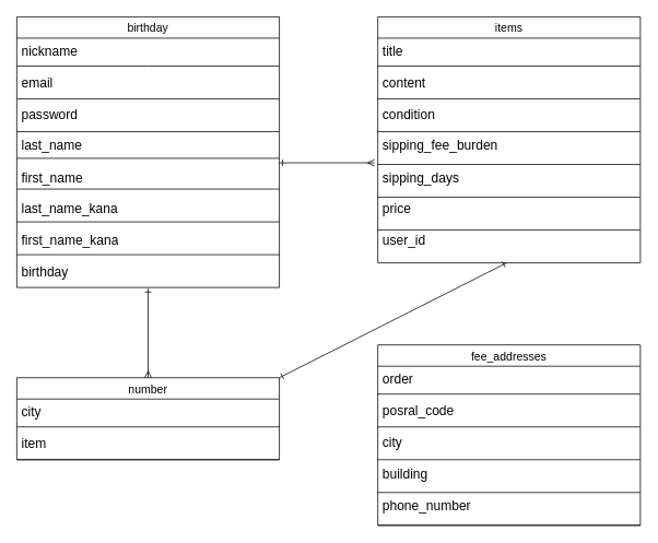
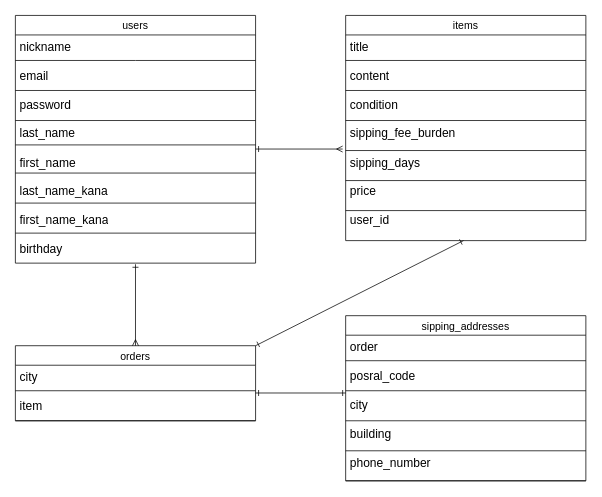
  <mxCell id="0" />
  <mxCell id="1" parent="0" />
- <mxCell id="2" value="birthday" style="swimlane;fontStyle=0;childLayout=stackLayout;horizontal=1;startSize=26;horizontalStack=0;resizeParent=1;resizeParentMax=0;resizeLast=0;collapsible=1;marginBottom=0;align=center;fontSize=14;" vertex="1" parent="1"><mxGeometry x="20" y="20" width="320" height="330" as="geometry" /></mxCell>
+ <mxCell id="2" value="users" style="swimlane;fontStyle=0;childLayout=stackLayout;horizontal=1;startSize=26;horizontalStack=0;resizeParent=1;resizeParentMax=0;resizeLast=0;collapsible=1;marginBottom=0;align=center;fontSize=14;" vertex="1" parent="1"><mxGeometry x="20" y="20" width="320" height="330" as="geometry" /></mxCell>
  <mxCell id="3" value="" style="endArrow=none;html=1;rounded=0;" edge="1" parent="2" target="9"><mxGeometry relative="1" as="geometry"><mxPoint y="60" as="sourcePoint" /><mxPoint x="160" y="60" as="targetPoint" /><Array as="points" /></mxGeometry></mxCell>
  <mxCell id="4" value="" style="endArrow=none;html=1;rounded=0;" edge="1" parent="2"><mxGeometry relative="1" as="geometry"><mxPoint y="60" as="sourcePoint" /><mxPoint x="160" y="60" as="targetPoint" /></mxGeometry></mxCell>
  <mxCell id="5" value="" style="endArrow=none;html=1;rounded=0;" edge="1" parent="2"><mxGeometry relative="1" as="geometry"><mxPoint x="160" y="60" as="sourcePoint" /><mxPoint x="320" y="60" as="targetPoint" /></mxGeometry></mxCell>
  <mxCell id="6" value="" style="endArrow=none;html=1;rounded=0;" edge="1" parent="2"><mxGeometry relative="1" as="geometry"><mxPoint y="100" as="sourcePoint" /><mxPoint x="320" y="100" as="targetPoint" /></mxGeometry></mxCell>
  <mxCell id="7" value="" style="endArrow=none;html=1;rounded=0;" edge="1" parent="2"><mxGeometry relative="1" as="geometry"><mxPoint y="140" as="sourcePoint" /><mxPoint x="320" y="140" as="targetPoint" /></mxGeometry></mxCell>
  <mxCell id="8" value="" style="endArrow=none;html=1;rounded=0;" edge="1" parent="2"><mxGeometry relative="1" as="geometry"><mxPoint y="172.5" as="sourcePoint" /><mxPoint x="320" y="172.5" as="targetPoint" /></mxGeometry></mxCell>
  <mxCell id="9" value="&lt;font style=&quot;&quot;&gt;&lt;font style=&quot;font-size: 16px;&quot;&gt;&lt;font style=&quot;&quot;&gt;nickname&lt;br&gt;&lt;/font&gt;&lt;br&gt;email&lt;br&gt;&lt;br&gt;password&lt;br&gt;&lt;br&gt;last_name&lt;/font&gt;&lt;/font&gt;&lt;div&gt;&lt;font style=&quot;&quot;&gt;&lt;font style=&quot;font-size: 16px;&quot;&gt;&lt;br&gt;&lt;/font&gt;&lt;/font&gt;&lt;/div&gt;&lt;div&gt;&lt;font style=&quot;&quot;&gt;&lt;font style=&quot;font-size: 16px;&quot;&gt;first_name&lt;/font&gt;&lt;/font&gt;&lt;/div&gt;&lt;div&gt;&lt;font style=&quot;&quot;&gt;&lt;font style=&quot;font-size: 16px;&quot;&gt;&lt;br&gt;&lt;/font&gt;&lt;/font&gt;&lt;/div&gt;&lt;div&gt;&lt;font style=&quot;&quot;&gt;&lt;font style=&quot;font-size: 16px;&quot;&gt;last_name_kana&lt;/font&gt;&lt;/font&gt;&lt;/div&gt;&lt;div&gt;&lt;font style=&quot;&quot;&gt;&lt;font style=&quot;font-size: 16px;&quot;&gt;&lt;br&gt;&lt;/font&gt;&lt;/font&gt;&lt;/div&gt;&lt;div&gt;&lt;font style=&quot;&quot;&gt;&lt;font style=&quot;font-size: 16px;&quot;&gt;first_name_kana&lt;/font&gt;&lt;/font&gt;&lt;/div&gt;&lt;div&gt;&lt;font style=&quot;&quot;&gt;&lt;font style=&quot;font-size: 16px;&quot;&gt;&lt;br&gt;&lt;/font&gt;&lt;/font&gt;&lt;/div&gt;&lt;div&gt;&lt;font style=&quot;&quot;&gt;&lt;font style=&quot;font-size: 16px;&quot;&gt;birthday&lt;/font&gt;&lt;/font&gt;&lt;/div&gt;&lt;div&gt;&lt;font style=&quot;&quot;&gt;&lt;font style=&quot;font-size: 16px;&quot;&gt;&lt;br&gt;&lt;br&gt;&lt;br&gt;&lt;br&gt;&lt;br&gt;&lt;br&gt;&lt;/font&gt;&lt;br&gt;&lt;/font&gt;&lt;/div&gt;" style="text;strokeColor=none;fillColor=none;spacingLeft=4;spacingRight=4;overflow=hidden;rotatable=0;points=[[0,0.5],[1,0.5]];portConstraint=eastwest;fontSize=12;whiteSpace=wrap;html=1;" vertex="1" parent="2"><mxGeometry y="26" width="320" height="304" as="geometry" /></mxCell>
  <mxCell id="10" value="" style="endArrow=none;html=1;rounded=0;" edge="1" parent="2"><mxGeometry relative="1" as="geometry"><mxPoint y="210" as="sourcePoint" /><mxPoint x="320" y="210" as="targetPoint" /></mxGeometry></mxCell>
  <mxCell id="11" value="" style="endArrow=none;html=1;rounded=0;" edge="1" parent="2"><mxGeometry relative="1" as="geometry"><mxPoint y="250" as="sourcePoint" /><mxPoint x="320" y="250" as="targetPoint" /></mxGeometry></mxCell>
  <mxCell id="12" value="" style="endArrow=none;html=1;rounded=0;" edge="1" parent="2"><mxGeometry relative="1" as="geometry"><mxPoint y="290" as="sourcePoint" /><mxPoint x="320" y="290" as="targetPoint" /></mxGeometry></mxCell>
  <mxCell id="13" value="items" style="swimlane;fontStyle=0;childLayout=stackLayout;horizontal=1;startSize=26;horizontalStack=0;resizeParent=1;resizeParentMax=0;resizeLast=0;collapsible=1;marginBottom=0;align=center;fontSize=14;" vertex="1" parent="1"><mxGeometry x="460" y="20" width="320" height="300" as="geometry" /></mxCell>
  <mxCell id="14" value="" style="endArrow=none;html=1;rounded=0;" edge="1" parent="13"><mxGeometry relative="1" as="geometry"><mxPoint y="60" as="sourcePoint" /><mxPoint x="320" y="60" as="targetPoint" /></mxGeometry></mxCell>
  <mxCell id="15" value="" style="endArrow=none;html=1;rounded=0;" edge="1" parent="13"><mxGeometry relative="1" as="geometry"><mxPoint y="100" as="sourcePoint" /><mxPoint x="320" y="100" as="targetPoint" /></mxGeometry></mxCell>
  <mxCell id="16" value="" style="endArrow=none;html=1;rounded=0;" edge="1" parent="13"><mxGeometry relative="1" as="geometry"><mxPoint y="140" as="sourcePoint" /><mxPoint x="320" y="140" as="targetPoint" /></mxGeometry></mxCell>
  <mxCell id="17" value="&lt;font style=&quot;font-size: 16px;&quot;&gt;title&lt;/font&gt;&lt;div&gt;&lt;font style=&quot;font-size: 16px;&quot;&gt;&lt;br&gt;&lt;/font&gt;&lt;/div&gt;&lt;div&gt;&lt;font style=&quot;font-size: 16px;&quot;&gt;content&lt;/font&gt;&lt;/div&gt;&lt;div&gt;&lt;font style=&quot;font-size: 16px;&quot;&gt;&lt;br&gt;&lt;/font&gt;&lt;/div&gt;&lt;div&gt;&lt;font style=&quot;font-size: 16px;&quot;&gt;condition&lt;/font&gt;&lt;/div&gt;&lt;div&gt;&lt;font style=&quot;font-size: 16px;&quot;&gt;&lt;br&gt;&lt;/font&gt;&lt;/div&gt;&lt;div&gt;&lt;font style=&quot;font-size: 16px;&quot;&gt;sipping_fee_burden&lt;/font&gt;&lt;/div&gt;&lt;div&gt;&lt;font style=&quot;font-size: 16px;&quot;&gt;&lt;br&gt;&lt;/font&gt;&lt;/div&gt;&lt;div&gt;&lt;font style=&quot;font-size: 16px;&quot;&gt;sipping_days&lt;/font&gt;&lt;/div&gt;&lt;div&gt;&lt;font style=&quot;font-size: 16px;&quot;&gt;&lt;br&gt;&lt;/font&gt;&lt;/div&gt;&lt;div&gt;&lt;font style=&quot;font-size: 16px;&quot;&gt;price&lt;/font&gt;&lt;/div&gt;&lt;div&gt;&lt;font style=&quot;font-size: 16px;&quot;&gt;&lt;br&gt;&lt;/font&gt;&lt;/div&gt;&lt;div&gt;&lt;font style=&quot;font-size: 16px;&quot;&gt;user_id&lt;/font&gt;&lt;/div&gt;&lt;div&gt;&lt;font style=&quot;font-size: 16px;&quot;&gt;&lt;br&gt;&lt;/font&gt;&lt;/div&gt;" style="text;strokeColor=none;fillColor=none;spacingLeft=4;spacingRight=4;overflow=hidden;rotatable=0;points=[[0,0.5],[1,0.5]];portConstraint=eastwest;fontSize=12;whiteSpace=wrap;html=1;" vertex="1" parent="13"><mxGeometry y="26" width="320" height="274" as="geometry" /></mxCell>
  <mxCell id="18" value="" style="endArrow=none;html=1;rounded=0;" edge="1" parent="13"><mxGeometry relative="1" as="geometry"><mxPoint y="180" as="sourcePoint" /><mxPoint x="320" y="180" as="targetPoint" /></mxGeometry></mxCell>
  <mxCell id="19" value="" style="endArrow=none;html=1;rounded=0;" edge="1" parent="13"><mxGeometry relative="1" as="geometry"><mxPoint y="220" as="sourcePoint" /><mxPoint x="320" y="220" as="targetPoint" /></mxGeometry></mxCell>
  <mxCell id="20" value="" style="endArrow=none;html=1;rounded=0;" edge="1" parent="13"><mxGeometry relative="1" as="geometry"><mxPoint y="260" as="sourcePoint" /><mxPoint x="320" y="260" as="targetPoint" /></mxGeometry></mxCell>
- <mxCell id="21" value="number" style="swimlane;fontStyle=0;childLayout=stackLayout;horizontal=1;startSize=26;horizontalStack=0;resizeParent=1;resizeParentMax=0;resizeLast=0;collapsible=1;marginBottom=0;align=center;fontSize=14;" vertex="1" parent="1"><mxGeometry x="20" y="460" width="320" height="100" as="geometry" /></mxCell>
+ <mxCell id="21" value="orders" style="swimlane;fontStyle=0;childLayout=stackLayout;horizontal=1;startSize=26;horizontalStack=0;resizeParent=1;resizeParentMax=0;resizeLast=0;collapsible=1;marginBottom=0;align=center;fontSize=14;" vertex="1" parent="1"><mxGeometry x="20" y="460" width="320" height="100" as="geometry" /></mxCell>
  <mxCell id="22" value="" style="endArrow=none;html=1;rounded=0;" edge="1" parent="21"><mxGeometry relative="1" as="geometry"><mxPoint y="60" as="sourcePoint" /><mxPoint x="320" y="60" as="targetPoint" /></mxGeometry></mxCell>
  <mxCell id="23" value="" style="endArrow=none;html=1;rounded=0;" edge="1" parent="21"><mxGeometry relative="1" as="geometry"><mxPoint y="100" as="sourcePoint" /><mxPoint x="320" y="100" as="targetPoint" /></mxGeometry></mxCell>
  <mxCell id="24" value="&lt;font style=&quot;font-size: 16px;&quot;&gt;city&lt;/font&gt;&lt;div&gt;&lt;font style=&quot;font-size: 16px;&quot;&gt;&lt;br&gt;&lt;/font&gt;&lt;/div&gt;&lt;div&gt;&lt;font style=&quot;font-size: 16px;&quot;&gt;item&lt;/font&gt;&lt;/div&gt;&lt;div&gt;&lt;br&gt;&lt;/div&gt;&lt;div&gt;&lt;font style=&quot;font-size: 16px;&quot;&gt;&lt;br&gt;&lt;/font&gt;&lt;/div&gt;" style="text;strokeColor=none;fillColor=none;spacingLeft=4;spacingRight=4;overflow=hidden;rotatable=0;points=[[0,0.5],[1,0.5]];portConstraint=eastwest;fontSize=12;whiteSpace=wrap;html=1;" vertex="1" parent="21"><mxGeometry y="26" width="320" height="74" as="geometry" /></mxCell>
  <mxCell id="25" style="edgeStyle=none;html=1;exitX=1;exitY=0.5;exitDx=0;exitDy=0;endArrow=ERmany;endFill=0;startArrow=ERone;startFill=0;" edge="1" parent="1" source="9"><mxGeometry relative="1" as="geometry"><mxPoint x="456" y="198" as="targetPoint" /></mxGeometry></mxCell>
- <mxCell id="26" value="fee_addresses" style="swimlane;fontStyle=0;childLayout=stackLayout;horizontal=1;startSize=26;horizontalStack=0;resizeParent=1;resizeParentMax=0;resizeLast=0;collapsible=1;marginBottom=0;align=center;fontSize=14;" vertex="1" parent="1"><mxGeometry x="460" y="420" width="320" height="220" as="geometry" /></mxCell>
+ <mxCell id="26" value="sipping_addresses" style="swimlane;fontStyle=0;childLayout=stackLayout;horizontal=1;startSize=26;horizontalStack=0;resizeParent=1;resizeParentMax=0;resizeLast=0;collapsible=1;marginBottom=0;align=center;fontSize=14;" vertex="1" parent="1"><mxGeometry x="460" y="420" width="320" height="220" as="geometry" /></mxCell>
  <mxCell id="27" value="" style="endArrow=none;html=1;rounded=0;" edge="1" parent="26"><mxGeometry relative="1" as="geometry"><mxPoint y="60" as="sourcePoint" /><mxPoint x="320" y="60" as="targetPoint" /></mxGeometry></mxCell>
  <mxCell id="28" value="" style="endArrow=none;html=1;rounded=0;" edge="1" parent="26"><mxGeometry relative="1" as="geometry"><mxPoint y="100" as="sourcePoint" /><mxPoint x="320" y="100" as="targetPoint" /></mxGeometry></mxCell>
  <mxCell id="29" value="" style="endArrow=none;html=1;rounded=0;" edge="1" parent="26"><mxGeometry relative="1" as="geometry"><mxPoint y="140" as="sourcePoint" /><mxPoint x="320" y="140" as="targetPoint" /></mxGeometry></mxCell>
  <mxCell id="30" value="&lt;font style=&quot;font-size: 16px;&quot;&gt;order&lt;/font&gt;&lt;div&gt;&lt;font style=&quot;font-size: 16px;&quot;&gt;&lt;br&gt;&lt;/font&gt;&lt;/div&gt;&lt;div&gt;&lt;font style=&quot;font-size: 16px;&quot;&gt;posral_code&lt;/font&gt;&lt;/div&gt;&lt;div&gt;&lt;font style=&quot;font-size: 16px;&quot;&gt;&lt;br&gt;&lt;/font&gt;&lt;/div&gt;&lt;div&gt;&lt;font style=&quot;font-size: 16px;&quot;&gt;city&lt;/font&gt;&lt;/div&gt;&lt;div&gt;&lt;font style=&quot;font-size: 16px;&quot;&gt;&lt;br&gt;&lt;/font&gt;&lt;/div&gt;&lt;div&gt;&lt;font style=&quot;font-size: 16px;&quot;&gt;building&lt;/font&gt;&lt;/div&gt;&lt;div&gt;&lt;font style=&quot;font-size: 16px;&quot;&gt;&lt;br&gt;&lt;/font&gt;&lt;/div&gt;&lt;div&gt;&lt;font style=&quot;font-size: 16px;&quot;&gt;phone_number&lt;/font&gt;&lt;/div&gt;&lt;div&gt;&lt;font style=&quot;font-size: 16px;&quot;&gt;&lt;br&gt;&lt;/font&gt;&lt;/div&gt;" style="text;strokeColor=none;fillColor=none;spacingLeft=4;spacingRight=4;overflow=hidden;rotatable=0;points=[[0,0.5],[1,0.5]];portConstraint=eastwest;fontSize=12;whiteSpace=wrap;html=1;" vertex="1" parent="26"><mxGeometry y="26" width="320" height="194" as="geometry" /></mxCell>
  <mxCell id="31" value="" style="endArrow=none;html=1;rounded=0;" edge="1" parent="26"><mxGeometry relative="1" as="geometry"><mxPoint y="180" as="sourcePoint" /><mxPoint x="320" y="180" as="targetPoint" /></mxGeometry></mxCell>
  <mxCell id="32" value="" style="endArrow=none;html=1;rounded=0;" edge="1" parent="26"><mxGeometry relative="1" as="geometry"><mxPoint y="220" as="sourcePoint" /><mxPoint x="320" y="220" as="targetPoint" /></mxGeometry></mxCell>
  <mxCell id="33" style="edgeStyle=none;html=1;exitX=0.394;exitY=-0.005;exitDx=0;exitDy=0;exitPerimeter=0;startArrow=ERmany;startFill=0;entryX=0.5;entryY=1.005;entryDx=0;entryDy=0;entryPerimeter=0;endArrow=ERone;endFill=0;" edge="1" parent="1" target="9"><mxGeometry relative="1" as="geometry"><mxPoint x="180" y="460" as="sourcePoint" /><mxPoint x="179" y="360" as="targetPoint" /></mxGeometry></mxCell>
+ <mxCell id="34" style="edgeStyle=none;html=1;exitX=1;exitY=0.5;exitDx=0;exitDy=0;entryX=0;entryY=0.397;entryDx=0;entryDy=0;entryPerimeter=0;endArrow=ERone;endFill=0;startArrow=ERone;startFill=0;" edge="1" parent="1" source="24" target="30"><mxGeometry relative="1" as="geometry" /></mxCell>
  <mxCell id="35" style="edgeStyle=none;html=1;entryX=1;entryY=0;entryDx=0;entryDy=0;startArrow=ERone;startFill=0;endArrow=ERone;endFill=0;" edge="1" parent="1" target="21"><mxGeometry relative="1" as="geometry"><mxPoint x="617" y="320" as="sourcePoint" /></mxGeometry></mxCell>
